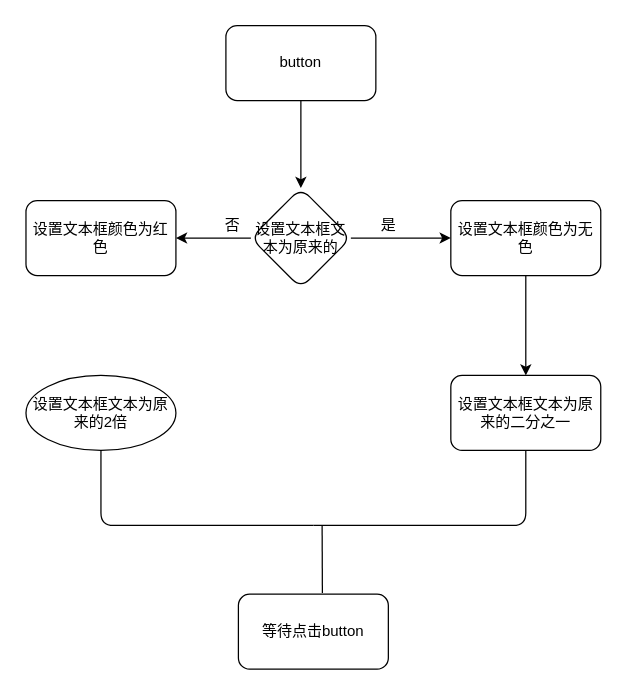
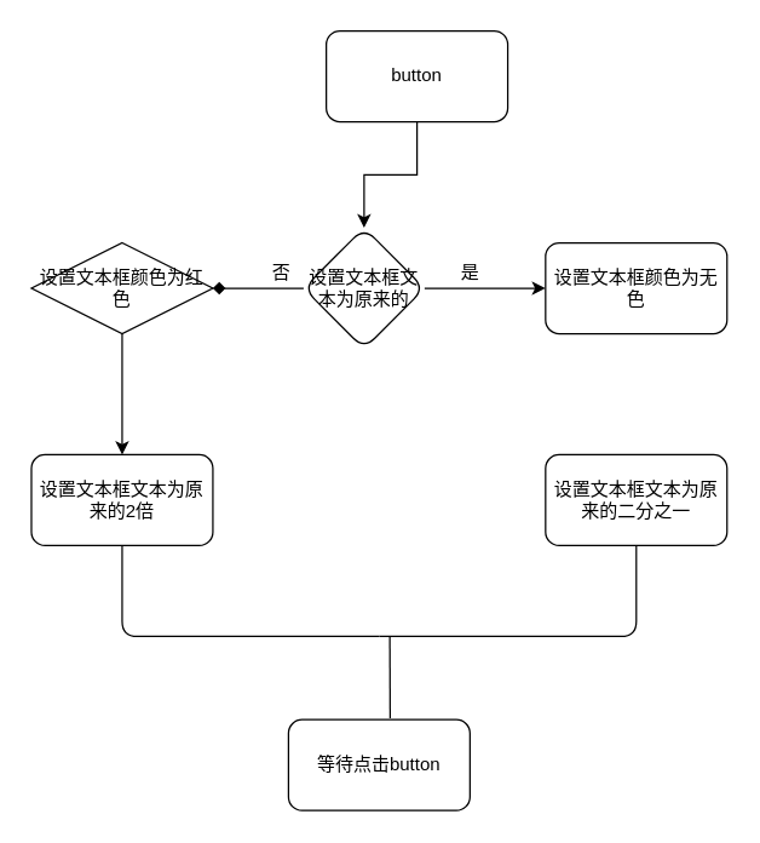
  <mxCell id="0" />
  <mxCell id="1" parent="0" />
  <mxCell id="2" value="" style="edgeStyle=orthogonalEdgeStyle;rounded=0;orthogonalLoop=1;jettySize=auto;html=1;" edge="1" parent="1" source="3" target="6"><mxGeometry relative="1" as="geometry" /></mxCell>
- <mxCell id="3" value="button" style="rounded=1;whiteSpace=wrap;html=1;" vertex="1" parent="1"><mxGeometry x="180" y="20" width="120" height="60" as="geometry" /></mxCell>
+ <mxCell id="3" value="button" style="rounded=1;whiteSpace=wrap;html=1;" vertex="1" parent="1"><mxGeometry x="215" y="20" width="120" height="60" as="geometry" /></mxCell>
  <mxCell id="4" value="" style="edgeStyle=orthogonalEdgeStyle;rounded=0;orthogonalLoop=1;jettySize=auto;html=1;" edge="1" parent="1" source="6"><mxGeometry relative="1" as="geometry"><mxPoint x="360" y="190" as="targetPoint" /></mxGeometry></mxCell>
- <mxCell id="5" value="" style="edgeStyle=orthogonalEdgeStyle;rounded=0;orthogonalLoop=1;jettySize=auto;html=1;" edge="1" parent="1" source="6" target="9"><mxGeometry relative="1" as="geometry" /></mxCell>
+ <mxCell id="5" value="" style="edgeStyle=orthogonalEdgeStyle;rounded=0;orthogonalLoop=1;jettySize=auto;html=1;endArrow=diamond;" edge="1" parent="1" source="6" target="9"><mxGeometry relative="1" as="geometry" /></mxCell>
  <mxCell id="6" value="设置文本框文本为原来的" style="rhombus;whiteSpace=wrap;html=1;rounded=1;" vertex="1" parent="1"><mxGeometry x="200" y="150" width="80" height="80" as="geometry" /></mxCell>
  <mxCell id="7" value="是" style="text;html=1;align=center;verticalAlign=middle;resizable=0;points=[];autosize=1;strokeColor=none;" vertex="1" parent="1"><mxGeometry x="295" y="170" width="30" height="20" as="geometry" /></mxCell>
- <mxCell id="9" value="设置文本框颜色为红色" style="whiteSpace=wrap;html=1;rounded=1;" vertex="1" parent="1"><mxGeometry x="20" y="160" width="120" height="60" as="geometry" /></mxCell>
+ <mxCell id="8" value="" style="edgeStyle=orthogonalEdgeStyle;rounded=0;orthogonalLoop=1;jettySize=auto;html=1;" edge="1" parent="1" source="9" target="11"><mxGeometry relative="1" as="geometry" /></mxCell>
+ <mxCell id="9" value="设置文本框颜色为红色" style="rhombus;whiteSpace=wrap;html=1;" vertex="1" parent="1"><mxGeometry x="20" y="160" width="120" height="60" as="geometry" /></mxCell>
  <mxCell id="10" value="否" style="text;html=1;align=center;verticalAlign=middle;resizable=0;points=[];autosize=1;strokeColor=none;" vertex="1" parent="1"><mxGeometry x="170" y="170" width="30" height="20" as="geometry" /></mxCell>
- <mxCell id="11" value="设置文本框文本为原来的2倍" style="ellipse;whiteSpace=wrap;html=1;" vertex="1" parent="1"><mxGeometry x="20" y="300" width="120" height="60" as="geometry" /></mxCell>
- <mxCell id="12" value="" style="edgeStyle=orthogonalEdgeStyle;rounded=0;orthogonalLoop=1;jettySize=auto;html=1;" edge="1" parent="1" source="13" target="14"><mxGeometry relative="1" as="geometry" /></mxCell>
+ <mxCell id="11" value="设置文本框文本为原来的2倍" style="whiteSpace=wrap;html=1;rounded=1;" vertex="1" parent="1"><mxGeometry x="20" y="300" width="120" height="60" as="geometry" /></mxCell>
  <mxCell id="13" value="设置文本框颜色为无色" style="whiteSpace=wrap;html=1;rounded=1;" vertex="1" parent="1"><mxGeometry x="360" y="160" width="120" height="60" as="geometry" /></mxCell>
  <mxCell id="14" value="设置文本框文本为原来的二分之一" style="whiteSpace=wrap;html=1;rounded=1;" vertex="1" parent="1"><mxGeometry x="360" y="300" width="120" height="60" as="geometry" /></mxCell>
  <mxCell id="15" value="等待点击button" style="rounded=1;whiteSpace=wrap;html=1;" vertex="1" parent="1"><mxGeometry x="190" y="475" width="120" height="60" as="geometry" /></mxCell>
  <mxCell id="16" value="" style="endArrow=none;html=1;" edge="1" parent="1"><mxGeometry width="50" height="50" relative="1" as="geometry"><mxPoint x="250" y="420" as="sourcePoint" /><mxPoint x="420" y="360" as="targetPoint" /><Array as="points"><mxPoint x="420" y="420" /></Array></mxGeometry></mxCell>
  <mxCell id="17" value="" style="endArrow=none;html=1;entryX=0.5;entryY=1;entryDx=0;entryDy=0;" edge="1" parent="1" target="11"><mxGeometry width="50" height="50" relative="1" as="geometry"><mxPoint x="250" y="420" as="sourcePoint" /><mxPoint x="100" y="380" as="targetPoint" /><Array as="points"><mxPoint x="80" y="420" /></Array></mxGeometry></mxCell>
  <mxCell id="18" value="" style="endArrow=none;html=1;exitX=0.56;exitY=-0.017;exitDx=0;exitDy=0;exitPerimeter=0;" edge="1" parent="1" source="15"><mxGeometry width="50" height="50" relative="1" as="geometry"><mxPoint x="245" y="470" as="sourcePoint" /><mxPoint x="257" y="420" as="targetPoint" /></mxGeometry></mxCell>
